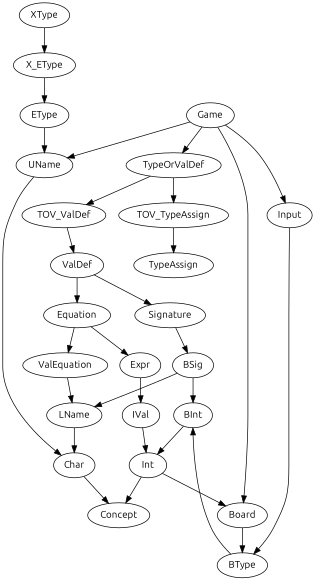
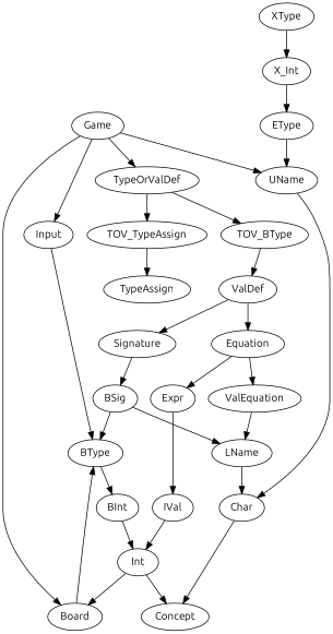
  strict digraph {
    fontname=Ubuntu
    node [fontname=Ubuntu]
    edge [fontname=Ubuntu]
    n1 [label=Game]
    n2 [label=UName]
    n3 [label=TypeOrValDef]
    n4 [label=Board]
    n5 [label=Input]
    n6 [label=Char]
    n7 [label=TOV_TypeAssign]
-   n8 [label=TOV_ValDef]
+   n8 [label=TOV_BType]
    n9 [label=BType]
    n10 [label=Concept]
    n11 [label=TypeAssign]
    n12 [label=ValDef]
    n13 [label=XType]
-   n14 [label=X_EType]
+   n14 [label=X_Int]
    n15 [label=EType]
    n16 [label=Signature]
    n17 [label=Equation]
    n18 [label=BSig]
    n19 [label=ValEquation]
    n20 [label=Expr]
    n21 [label=LName]
    n22 [label=BInt]
    n23 [label=Int]
    n24 [label=IVal]
    n1 -> n2
    n1 -> n3
    n1 -> n4
    n1 -> n5
    n2 -> n6
    n3 -> n7
    n3 -> n8
    n4 -> n9
    n5 -> n9
    n6 -> n10
    n7 -> n11
    n8 -> n12
    n9 -> n22
    n12 -> n16
    n12 -> n17
    n13 -> n14
    n14 -> n15
    n15 -> n2
    n16 -> n18
    n17 -> n19
    n17 -> n20
-   n18 -> n22
+   n18 -> n9
    n18 -> n21
    n19 -> n21
    n20 -> n24
    n21 -> n6
    n22 -> n23
    n23 -> n4
    n23 -> n10
    n24 -> n23
  }
